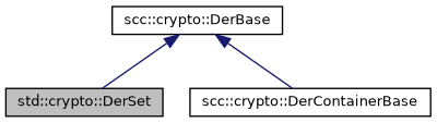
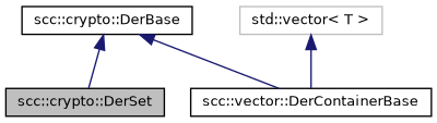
  digraph {
    node [color=black fillcolor=white fontname=Helvetica fontsize=10 shape=record style=filled]
    edge [color=midnightblue dir=back fontname=Helvetica fontsize=10 labelfontname=Helvetica labelfontsize=10 style=solid]
-   n1 [fillcolor=grey75 fontcolor=black height=0.2 label="std::crypto::DerSet" width=0.4]
-   n2 [height=0.2 label="scc::crypto::DerContainerBase" width=0.4]
+   n1 [fillcolor=grey75 fontcolor=black height=0.2 label="scc::crypto::DerSet" width=0.4]
+   n2 [height=0.2 label="scc::vector::DerContainerBase" width=0.4]
    n3 [height=0.2 label="scc::crypto::DerBase" width=0.4]
+   n4 [color=grey75 height=0.2 label="std::vector\< T \>" width=0.4]
    n3 -> n1
    n3 -> n2
+   n4 -> n2
  }
